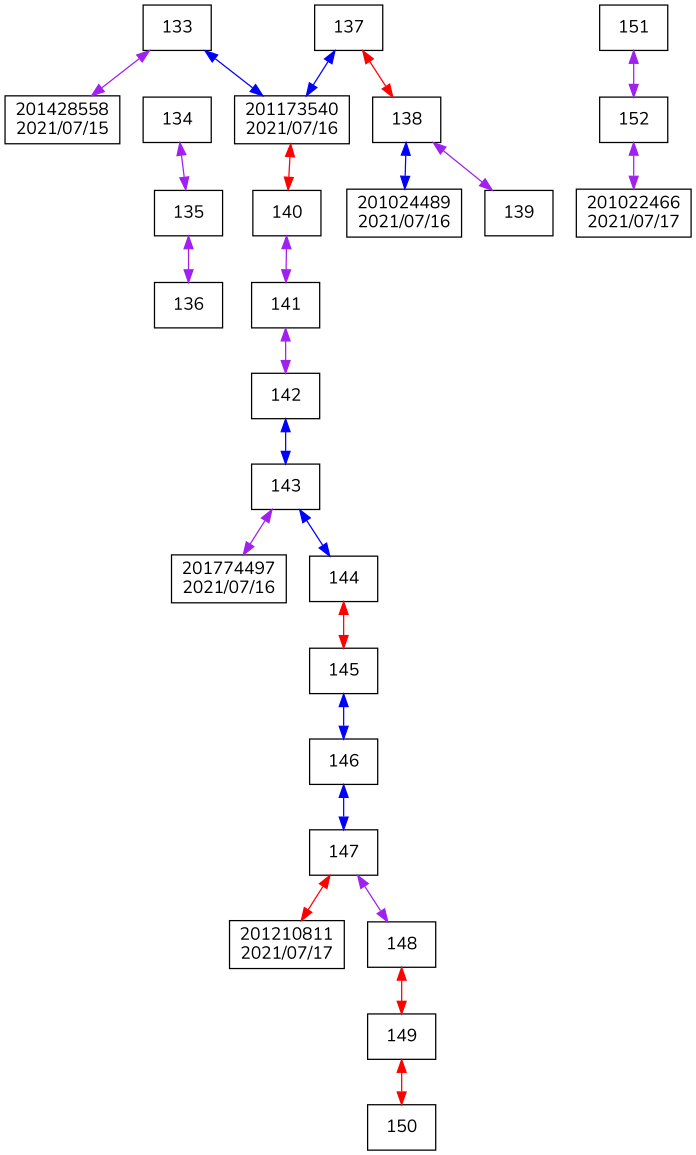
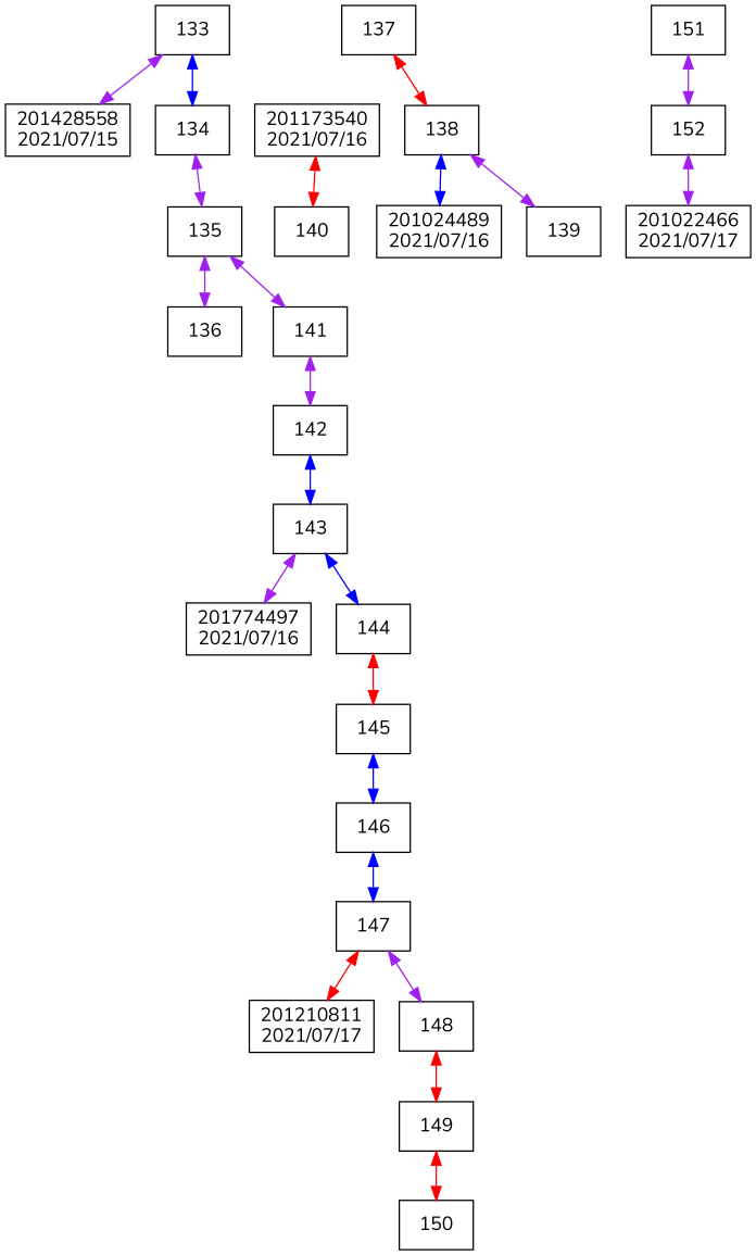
  digraph {
    compound=true
    fontname=Nunito
    rankdir=TB
    node [fontname=Nunito shape=box]
    edge [color=purple dir=both fontname=Nunito]
    n1 [label=133]
    n2 [label="201428558\n2021/07/15"]
    n3 [label=134]
    n4 [label=135]
    n5 [label=136]
    n6 [label=137]
    n7 [label="201173540\n2021/07/16"]
    n8 [label=138]
    n9 [label=140]
    n10 [label="201024489\n2021/07/16"]
    n11 [label=139]
    n12 [label=141]
    n13 [label=142]
    n14 [label=143]
    n15 [label="201774497\n2021/07/16"]
    n16 [label=144]
    n17 [label=145]
    n18 [label=146]
    n19 [label=147]
    n20 [label="201210811\n2021/07/17"]
    n21 [label=148]
    n22 [label=149]
    n23 [label=150]
    n24 [label=151]
    n25 [label=152]
    n26 [label="201022466\n2021/07/17"]
    n1 -> n2
-   n1 -> n7 [color=blue]
+   n1 -> n3 [color=blue]
    n3 -> n4
    n4 -> n5
-   n6 -> n7 [color=blue]
    n6 -> n8 [color=red]
    n7 -> n9 [color=red]
    n8 -> n10 [color=blue]
    n8 -> n11
-   n9 -> n12
+   n4 -> n12
    n12 -> n13
    n13 -> n14 [color=blue]
    n14 -> n15
    n14 -> n16 [color=blue]
    n16 -> n17 [color=red]
    n17 -> n18 [color=blue]
    n18 -> n19 [color=blue]
    n19 -> n20 [color=red]
    n19 -> n21
    n21 -> n22 [color=red]
    n22 -> n23 [color=red]
    n24 -> n25
    n25 -> n26
  }
